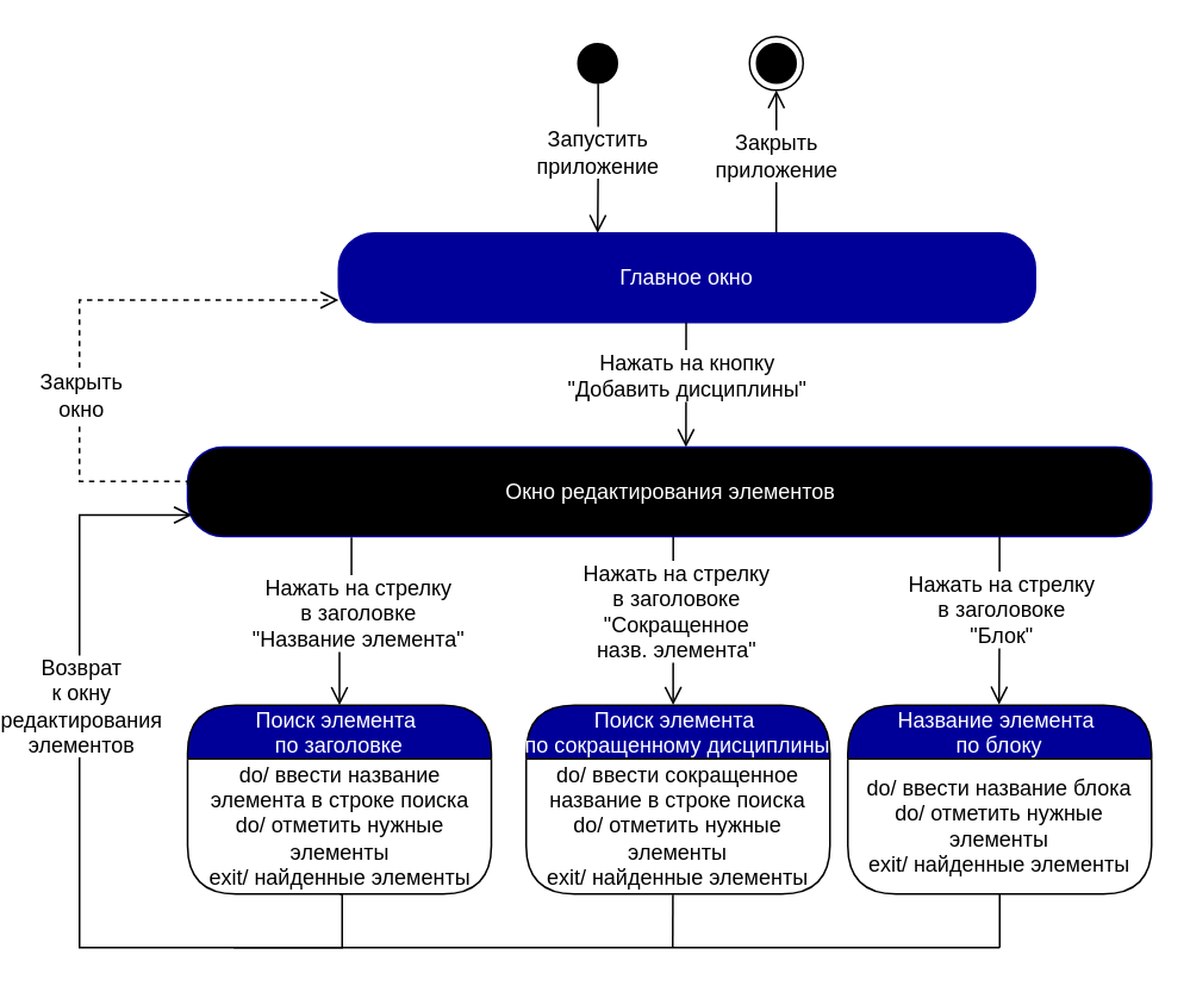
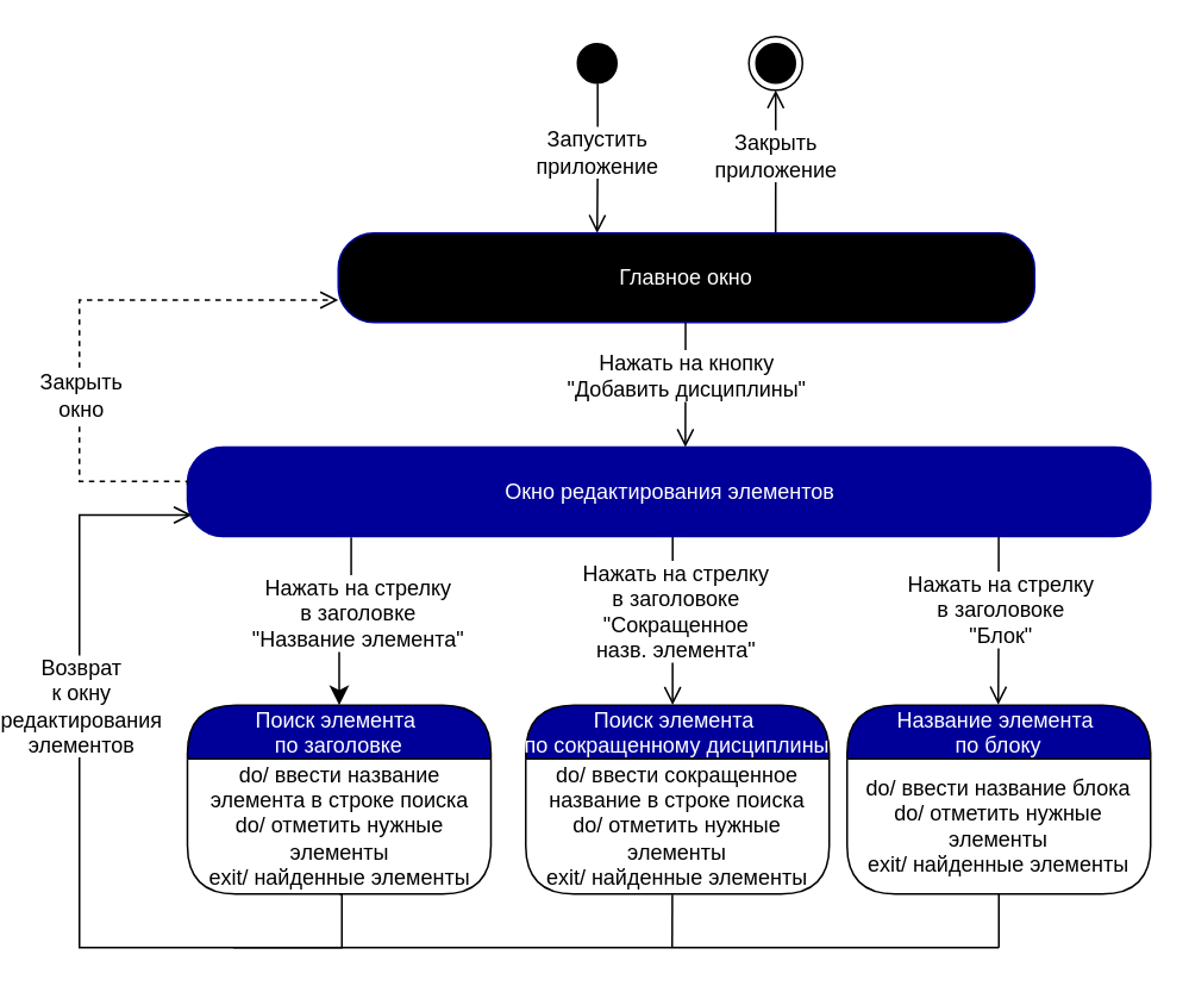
  <mxCell id="0" />
  <mxCell id="1" parent="0" />
  <mxCell id="2" value="" style="ellipse;html=1;shape=startState;fillColor=#000000;strokeColor=#000000;fontColor=#000099;" parent="1" vertex="1"><mxGeometry x="295" y="20" width="30" height="30" as="geometry" /></mxCell>
  <mxCell id="3" value="&lt;font style=&quot;font-size: 12px&quot;&gt;Запустить &lt;br&gt;приложение&lt;/font&gt;" style="edgeStyle=orthogonalEdgeStyle;html=1;verticalAlign=bottom;endArrow=open;endSize=8;strokeColor=#030000;rounded=0;exitX=0.509;exitY=0.876;exitDx=0;exitDy=0;exitPerimeter=0;spacingBottom=-14;fontSize=10;" parent="1" source="2" edge="1"><mxGeometry relative="1" as="geometry"><mxPoint x="310" y="130" as="targetPoint" /><mxPoint x="280" y="90" as="sourcePoint" /></mxGeometry></mxCell>
  <mxCell id="4" value="&lt;font style=&quot;font-size: 12px&quot;&gt;Закрыть&lt;br&gt;приложение&lt;/font&gt;" style="edgeStyle=orthogonalEdgeStyle;html=1;verticalAlign=bottom;endArrow=open;endSize=8;strokeColor=#030000;rounded=0;spacingBottom=-14;fontSize=10;entryX=0.5;entryY=1;entryDx=0;entryDy=0;exitX=0.781;exitY=0;exitDx=0;exitDy=0;exitPerimeter=0;" parent="1" target="5" edge="1"><mxGeometry relative="1" as="geometry"><mxPoint x="505" y="100" as="targetPoint" /><mxPoint x="409.96" y="130" as="sourcePoint" /><Array as="points"><mxPoint x="410" y="90" /><mxPoint x="410" y="90" /></Array></mxGeometry></mxCell>
  <mxCell id="5" value="" style="ellipse;html=1;shape=endState;fillColor=#000000;strokeColor=#030000;" parent="1" vertex="1"><mxGeometry x="395" y="20" width="30" height="30" as="geometry" /></mxCell>
- <mxCell id="6" value="Главное окно" style="rounded=1;whiteSpace=wrap;html=1;arcSize=40;fontColor=#FFFFFF;fillColor=#000099;strokeColor=#000099;" parent="1" vertex="1"><mxGeometry x="165" y="130" width="390" height="50" as="geometry" /></mxCell>
+ <mxCell id="6" value="Главное окно" style="rounded=1;whiteSpace=wrap;html=1;arcSize=40;fontColor=#FFFFFF;fillColor=#000000;strokeColor=#000099;" parent="1" vertex="1"><mxGeometry x="165" y="130" width="390" height="50" as="geometry" /></mxCell>
  <mxCell id="7" value="" style="edgeStyle=orthogonalEdgeStyle;html=1;verticalAlign=bottom;endArrow=open;endSize=8;strokeColor=#000000;rounded=0;fontSize=10;exitX=0.097;exitY=1.006;exitDx=0;exitDy=0;exitPerimeter=0;entryX=0.154;entryY=0;entryDx=0;entryDy=0;entryPerimeter=0;" parent="1" edge="1"><mxGeometry relative="1" as="geometry"><mxPoint x="359.413" y="249.82" as="targetPoint" /><mxPoint x="359.52" y="180.12" as="sourcePoint" /><Array as="points"><mxPoint x="359.35" y="189.82" /></Array></mxGeometry></mxCell>
  <mxCell id="8" value="Нажать на кнопку&lt;br&gt;&quot;Добавить дисциплины&quot;" style="edgeLabel;html=1;align=center;verticalAlign=middle;resizable=0;points=[];fontSize=12;" parent="7" vertex="1" connectable="0"><mxGeometry x="-0.252" y="2" relative="1" as="geometry"><mxPoint x="-2" y="3" as="offset" /></mxGeometry></mxCell>
  <mxCell id="9" value="Поиск элемента &#10;по заголовке" style="swimlane;fontStyle=0;align=center;verticalAlign=middle;childLayout=stackLayout;horizontal=1;startSize=30;horizontalStack=0;resizeParent=0;resizeLast=1;container=0;fontColor=#FFFFFF;collapsible=0;rounded=1;arcSize=30;strokeColor=#030000;fillColor=#000099;swimlaneFillColor=#FFFFFF;dropTarget=0;fontSize=12;" parent="1" vertex="1"><mxGeometry x="80.5" y="394.27" width="170" height="105.73" as="geometry" /></mxCell>
  <mxCell id="10" value="do/ ввести название элемента в строке поиска&lt;br&gt;do/ отметить нужные элементы&lt;br&gt;exit/ найденные элементы" style="text;html=1;strokeColor=none;fillColor=none;align=center;verticalAlign=middle;spacingLeft=4;spacingRight=4;whiteSpace=wrap;overflow=hidden;rotatable=0;fontColor=#000000;fontSize=12;" parent="9" vertex="1"><mxGeometry y="30" width="170" height="75.73" as="geometry" /></mxCell>
- <mxCell id="11" value="Окно редактирования элементов" style="rounded=1;whiteSpace=wrap;html=1;arcSize=40;fontColor=#FFFFFF;fillColor=#000000;strokeColor=#000099;" parent="1" vertex="1"><mxGeometry x="80.5" y="249.82" width="539.5" height="50" as="geometry" /></mxCell>
- <mxCell id="12" value="" style="edgeStyle=orthogonalEdgeStyle;html=1;verticalAlign=bottom;endArrow=open;endSize=8;strokeColor=#000000;rounded=0;fontSize=10;entryX=0.5;entryY=0;entryDx=0;entryDy=0;exitX=0.17;exitY=1.01;exitDx=0;exitDy=0;exitPerimeter=0;" parent="1" source="11" target="9" edge="1"><mxGeometry relative="1" as="geometry"><mxPoint x="-37.25" y="400" as="targetPoint" /><mxPoint x="167" y="330" as="sourcePoint" /><Array as="points" /></mxGeometry></mxCell>
+ <mxCell id="11" value="Окно редактирования элементов" style="rounded=1;whiteSpace=wrap;html=1;arcSize=40;fontColor=#FFFFFF;fillColor=#000099;strokeColor=#000099;" parent="1" vertex="1"><mxGeometry x="80.5" y="249.82" width="539.5" height="50" as="geometry" /></mxCell>
+ <mxCell id="12" value="" style="edgeStyle=orthogonalEdgeStyle;html=1;verticalAlign=bottom;endArrow=classic;endSize=8;strokeColor=#000000;rounded=0;fontSize=10;entryX=0.5;entryY=0;entryDx=0;entryDy=0;exitX=0.17;exitY=1.01;exitDx=0;exitDy=0;exitPerimeter=0;" parent="1" source="11" target="9" edge="1"><mxGeometry relative="1" as="geometry"><mxPoint x="-37.25" y="400" as="targetPoint" /><mxPoint x="167" y="330" as="sourcePoint" /><Array as="points" /></mxGeometry></mxCell>
  <mxCell id="13" value="Нажать на стрелку &lt;br&gt;в заголовке&lt;br&gt;&quot;Название элемента&quot;" style="edgeLabel;html=1;align=center;verticalAlign=middle;resizable=0;points=[];fontSize=12;" parent="12" vertex="1" connectable="0"><mxGeometry x="-0.252" y="2" relative="1" as="geometry"><mxPoint x="1" y="4" as="offset" /></mxGeometry></mxCell>
  <mxCell id="14" value="" style="edgeStyle=orthogonalEdgeStyle;html=1;verticalAlign=bottom;endArrow=open;endSize=8;strokeColor=#000000;rounded=0;fontSize=10;exitX=0.5;exitY=1;exitDx=0;exitDy=0;" parent="1" source="10" edge="1"><mxGeometry relative="1" as="geometry"><mxPoint x="83" y="287.82" as="targetPoint" /><mxPoint x="167" y="510" as="sourcePoint" /><Array as="points"><mxPoint x="167" y="500" /><mxPoint x="167" y="530" /><mxPoint x="20" y="530" /><mxPoint x="20" y="288" /></Array></mxGeometry></mxCell>
  <mxCell id="15" value="Возврат &lt;br&gt;к окну&lt;br&gt;редактирования&lt;br&gt;элементов" style="edgeLabel;html=1;align=center;verticalAlign=middle;resizable=0;points=[];fontSize=12;" parent="14" vertex="1" connectable="0"><mxGeometry x="-0.252" y="2" relative="1" as="geometry"><mxPoint x="2" y="-133" as="offset" /></mxGeometry></mxCell>
  <mxCell id="16" value="" style="edgeStyle=orthogonalEdgeStyle;html=1;verticalAlign=bottom;endArrow=open;endSize=8;strokeColor=#000000;rounded=0;fontSize=10;exitX=0;exitY=0.42;exitDx=0;exitDy=0;exitPerimeter=0;entryX=0;entryY=0.75;entryDx=0;entryDy=0;dashed=1;" parent="1" source="11" target="6" edge="1"><mxGeometry relative="1" as="geometry"><mxPoint x="100" y="168" as="targetPoint" /><mxPoint x="74.233" y="269.35" as="sourcePoint" /><Array as="points"><mxPoint x="81" y="269" /><mxPoint x="20" y="269" /><mxPoint x="20" y="168" /></Array></mxGeometry></mxCell>
  <mxCell id="17" value="Закрыть &lt;br&gt;окно" style="edgeLabel;html=1;align=center;verticalAlign=middle;resizable=0;points=[];fontSize=12;" parent="16" vertex="1" connectable="0"><mxGeometry x="-0.363" y="-2" relative="1" as="geometry"><mxPoint x="-2" y="-13" as="offset" /></mxGeometry></mxCell>
  <mxCell id="18" value="" style="edgeStyle=orthogonalEdgeStyle;html=1;verticalAlign=bottom;endArrow=open;endSize=8;strokeColor=#000000;rounded=0;fontSize=10;" parent="1" edge="1"><mxGeometry relative="1" as="geometry"><mxPoint x="352.25" y="394.18" as="targetPoint" /><mxPoint x="352" y="300" as="sourcePoint" /><Array as="points"><mxPoint x="352.07" y="394" /></Array></mxGeometry></mxCell>
  <mxCell id="19" value="Нажать на стрелку &lt;br&gt;в заголовоке&lt;br&gt;&quot;Сокращенное &lt;br&gt;назв. элемента&quot;" style="edgeLabel;html=1;align=center;verticalAlign=middle;resizable=0;points=[];fontSize=12;" parent="18" vertex="1" connectable="0"><mxGeometry x="-0.252" y="2" relative="1" as="geometry"><mxPoint x="-1" y="6" as="offset" /></mxGeometry></mxCell>
  <mxCell id="20" value="" style="endArrow=none;html=1;rounded=0;" parent="1" edge="1"><mxGeometry width="50" height="50" relative="1" as="geometry"><mxPoint x="106.25" y="530" as="sourcePoint" /><mxPoint x="535" y="530" as="targetPoint" /></mxGeometry></mxCell>
  <mxCell id="21" value="" style="edgeStyle=orthogonalEdgeStyle;html=1;verticalAlign=bottom;endArrow=open;endSize=8;strokeColor=#000000;rounded=0;fontSize=10;" parent="1" edge="1"><mxGeometry relative="1" as="geometry"><mxPoint x="534.66" y="394" as="targetPoint" /><mxPoint x="534.91" y="299.82" as="sourcePoint" /><Array as="points"><mxPoint x="534.91" y="346.82" /><mxPoint x="534.91" y="346.82" /></Array></mxGeometry></mxCell>
  <mxCell id="22" value="Нажать на стрелку &lt;br&gt;в заголовоке&lt;br&gt;&quot;Блок&quot;" style="edgeLabel;html=1;align=center;verticalAlign=middle;resizable=0;points=[];fontSize=12;" parent="21" vertex="1" connectable="0"><mxGeometry x="-0.252" y="2" relative="1" as="geometry"><mxPoint x="-1" y="6" as="offset" /></mxGeometry></mxCell>
  <mxCell id="23" value="Поиск элемента &#10;по сокращенному дисциплины" style="swimlane;fontStyle=0;align=center;verticalAlign=middle;childLayout=stackLayout;horizontal=1;startSize=30;horizontalStack=0;resizeParent=0;resizeLast=1;container=0;fontColor=#FFFFFF;collapsible=0;rounded=1;arcSize=30;strokeColor=#030000;fillColor=#000099;swimlaneFillColor=#FFFFFF;dropTarget=0;fontSize=12;" parent="1" vertex="1"><mxGeometry x="270" y="394.27" width="170" height="105.73" as="geometry" /></mxCell>
  <mxCell id="24" value="do/ ввести сокращенное название в строке поиска&lt;br&gt;do/ отметить нужные элементы&lt;br&gt;exit/ найденные элементы" style="text;html=1;strokeColor=none;fillColor=none;align=center;verticalAlign=middle;spacingLeft=4;spacingRight=4;whiteSpace=wrap;overflow=hidden;rotatable=0;fontColor=#000000;fontSize=12;" parent="23" vertex="1"><mxGeometry y="30" width="170" height="75.73" as="geometry" /></mxCell>
  <mxCell id="25" value="Название элемента &#10;по блоку" style="swimlane;fontStyle=0;align=center;verticalAlign=middle;childLayout=stackLayout;horizontal=1;startSize=30;horizontalStack=0;resizeParent=0;resizeLast=1;container=0;fontColor=#FFFFFF;collapsible=0;rounded=1;arcSize=30;strokeColor=#030000;fillColor=#000099;swimlaneFillColor=#FFFFFF;dropTarget=0;fontSize=12;" parent="1" vertex="1"><mxGeometry x="450" y="394.27" width="170" height="105.73" as="geometry" /></mxCell>
  <mxCell id="26" value="do/ ввести название блока&lt;br&gt;do/ отметить нужные элементы&lt;br&gt;exit/ найденные элементы" style="text;html=1;strokeColor=none;fillColor=none;align=center;verticalAlign=middle;spacingLeft=4;spacingRight=4;whiteSpace=wrap;overflow=hidden;rotatable=0;fontColor=#000000;fontSize=12;" parent="25" vertex="1"><mxGeometry y="30" width="170" height="75.73" as="geometry" /></mxCell>
  <mxCell id="27" value="" style="endArrow=none;html=1;rounded=0;entryX=0.483;entryY=1.004;entryDx=0;entryDy=0;entryPerimeter=0;" parent="1" target="24" edge="1"><mxGeometry width="50" height="50" relative="1" as="geometry"><mxPoint x="352" y="530" as="sourcePoint" /><mxPoint x="450" y="440" as="targetPoint" /></mxGeometry></mxCell>
  <mxCell id="28" value="" style="endArrow=none;html=1;rounded=0;entryX=0.5;entryY=1;entryDx=0;entryDy=0;" parent="1" target="26" edge="1"><mxGeometry width="50" height="50" relative="1" as="geometry"><mxPoint x="535" y="530" as="sourcePoint" /><mxPoint x="590" y="440" as="targetPoint" /></mxGeometry></mxCell>
